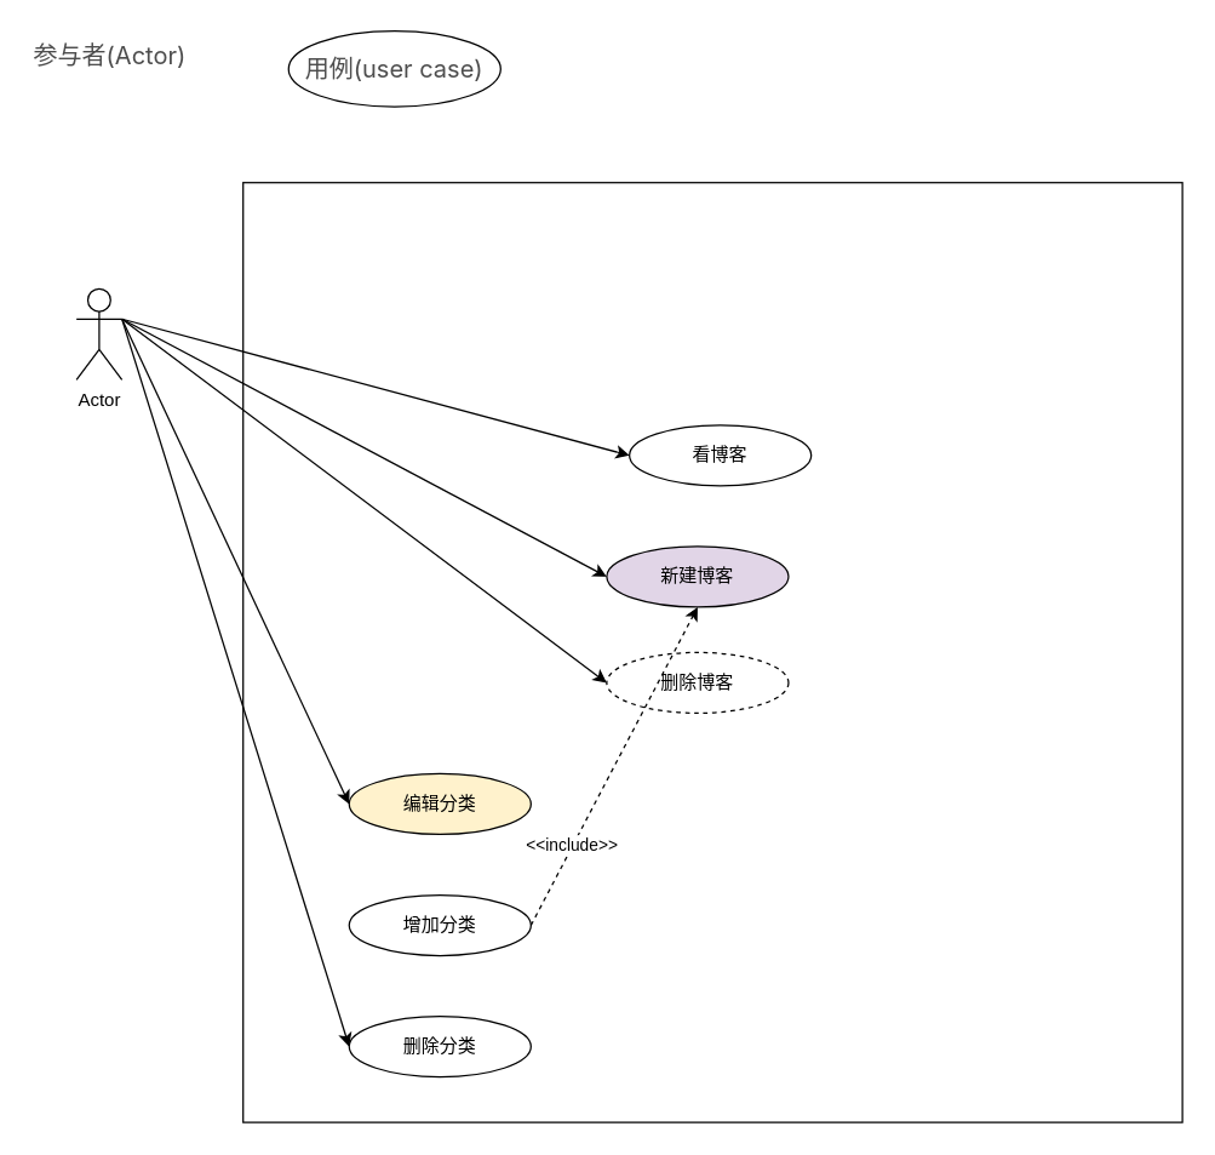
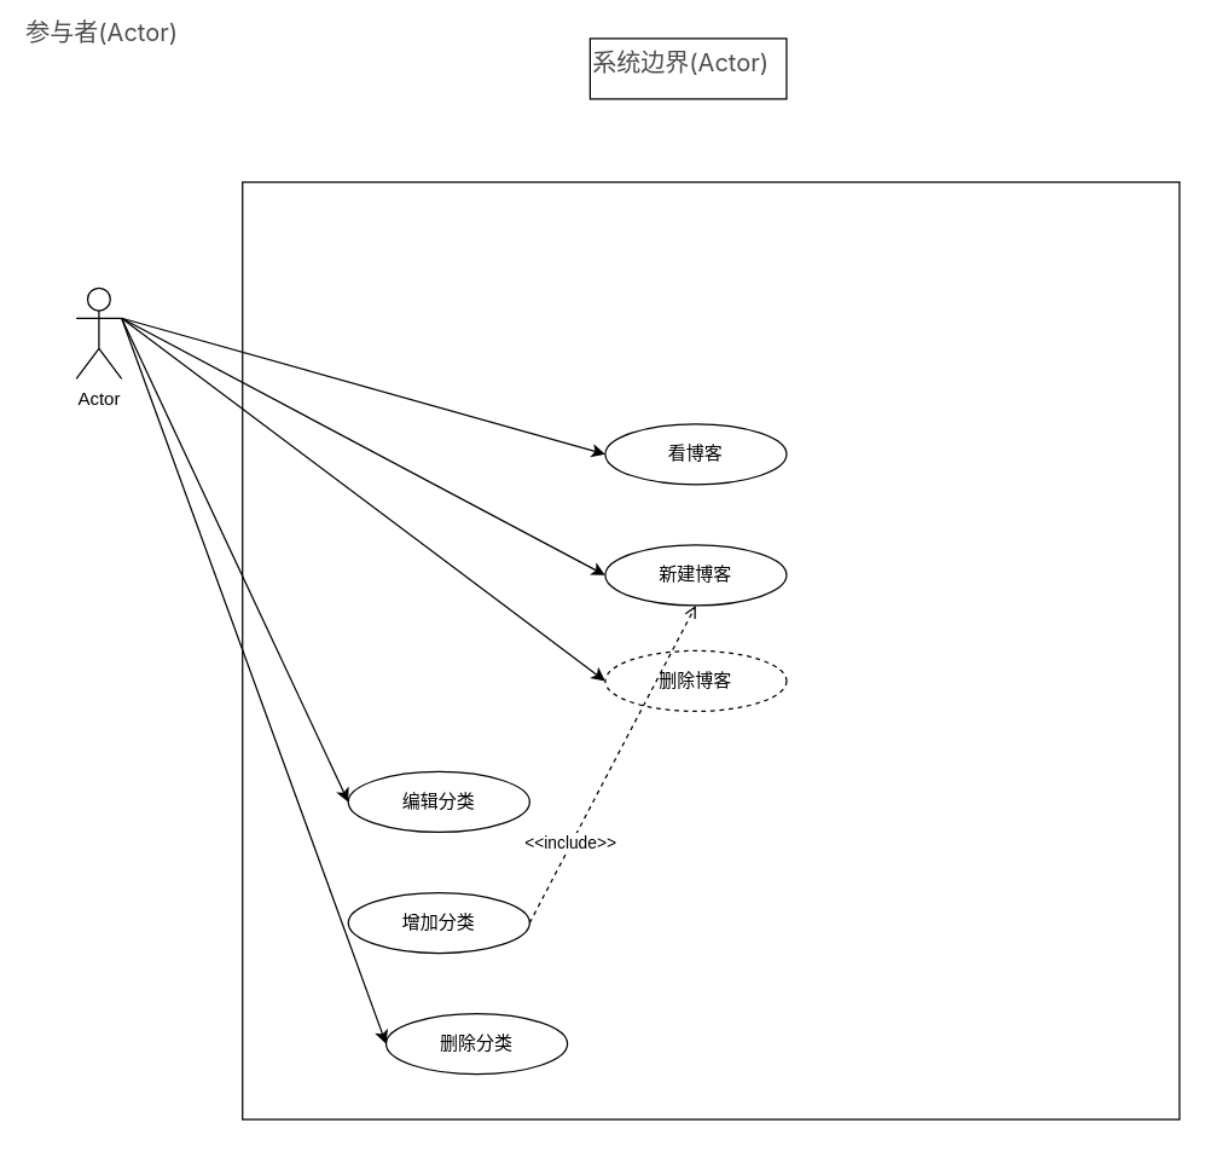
  <mxCell id="0" />
  <mxCell id="1" parent="0" />
  <mxCell id="2" value="Actor" style="shape=umlActor;verticalLabelPosition=bottom;verticalAlign=top;html=1;outlineConnect=0;" vertex="1" parent="1"><mxGeometry x="50" y="190" width="30" height="60" as="geometry" /></mxCell>
  <mxCell id="3" value="" style="whiteSpace=wrap;html=1;aspect=fixed;" vertex="1" parent="1"><mxGeometry x="160" y="120" width="620" height="620" as="geometry" /></mxCell>
- <mxCell id="4" value="&lt;span style=&quot;color: rgb(77, 77, 77); font-family: -apple-system, &amp;quot;SF UI Text&amp;quot;, Arial, &amp;quot;PingFang SC&amp;quot;, &amp;quot;Hiragino Sans GB&amp;quot;, &amp;quot;Microsoft YaHei&amp;quot;, &amp;quot;WenQuanYi Micro Hei&amp;quot;, sans-serif, SimHei, SimSun; font-size: 16px; font-style: normal; font-variant-ligatures: normal; font-variant-caps: normal; font-weight: 400; letter-spacing: normal; orphans: 2; text-align: start; text-indent: 0px; text-transform: none; widows: 2; word-spacing: 0px; -webkit-text-stroke-width: 0px; background-color: rgb(255, 255, 255); text-decoration-thickness: initial; text-decoration-style: initial; text-decoration-color: initial; float: none; display: inline !important;&quot;&gt;参与者(Actor)&lt;/span&gt;" style="text;whiteSpace=wrap;html=1;" vertex="1" parent="1"><mxGeometry x="20" y="20" width="130" height="40" as="geometry" /></mxCell>
- <mxCell id="6" value="&lt;span style=&quot;color: rgb(77, 77, 77); font-family: -apple-system, &amp;quot;SF UI Text&amp;quot;, Arial, &amp;quot;PingFang SC&amp;quot;, &amp;quot;Hiragino Sans GB&amp;quot;, &amp;quot;Microsoft YaHei&amp;quot;, &amp;quot;WenQuanYi Micro Hei&amp;quot;, sans-serif, SimHei, SimSun; font-size: 16px; text-align: start; background-color: rgb(255, 255, 255);&quot;&gt;用例(user case)&lt;/span&gt;" style="ellipse;whiteSpace=wrap;html=1;" vertex="1" parent="1"><mxGeometry x="190" y="20" width="140" height="50" as="geometry" /></mxCell>
+ <mxCell id="4" value="&lt;span style=&quot;color: rgb(77, 77, 77); font-family: -apple-system, &amp;quot;SF UI Text&amp;quot;, Arial, &amp;quot;PingFang SC&amp;quot;, &amp;quot;Hiragino Sans GB&amp;quot;, &amp;quot;Microsoft YaHei&amp;quot;, &amp;quot;WenQuanYi Micro Hei&amp;quot;, sans-serif, SimHei, SimSun; font-size: 16px; font-style: normal; font-variant-ligatures: normal; font-variant-caps: normal; font-weight: 400; letter-spacing: normal; orphans: 2; text-align: start; text-indent: 0px; text-transform: none; widows: 2; word-spacing: 0px; -webkit-text-stroke-width: 0px; background-color: rgb(255, 255, 255); text-decoration-thickness: initial; text-decoration-style: initial; text-decoration-color: initial; float: none; display: inline !important;&quot;&gt;参与者(Actor)&lt;/span&gt;" style="text;whiteSpace=wrap;html=1;" vertex="1" parent="1"><mxGeometry x="15" y="5" width="130" height="40" as="geometry" /></mxCell>
+ <mxCell id="5" value="&lt;span style=&quot;color: rgb(77, 77, 77); font-family: -apple-system, &amp;quot;SF UI Text&amp;quot;, Arial, &amp;quot;PingFang SC&amp;quot;, &amp;quot;Hiragino Sans GB&amp;quot;, &amp;quot;Microsoft YaHei&amp;quot;, &amp;quot;WenQuanYi Micro Hei&amp;quot;, sans-serif, SimHei, SimSun; font-size: 16px; font-style: normal; font-variant-ligatures: normal; font-variant-caps: normal; font-weight: 400; letter-spacing: normal; orphans: 2; text-align: start; text-indent: 0px; text-transform: none; widows: 2; word-spacing: 0px; -webkit-text-stroke-width: 0px; background-color: rgb(255, 255, 255); text-decoration-thickness: initial; text-decoration-style: initial; text-decoration-color: initial; float: none; display: inline !important;&quot;&gt;系统边界(Actor)&lt;/span&gt;" style="text;whiteSpace=wrap;html=1;strokeColor=default;" vertex="1" parent="1"><mxGeometry x="390" y="25" width="130" height="40" as="geometry" /></mxCell>
  <mxCell id="7" value="删除博客" style="ellipse;whiteSpace=wrap;html=1;dashed=1;" vertex="1" parent="1"><mxGeometry x="400" y="430" width="120" height="40" as="geometry" /></mxCell>
- <mxCell id="8" value="看博客" style="ellipse;whiteSpace=wrap;html=1;" vertex="1" parent="1"><mxGeometry x="415" y="280" width="120" height="40" as="geometry" /></mxCell>
- <mxCell id="9" value="新建博客" style="ellipse;whiteSpace=wrap;html=1;fillColor=#e1d5e7;" vertex="1" parent="1"><mxGeometry x="400" y="360" width="120" height="40" as="geometry" /></mxCell>
- <mxCell id="10" value="编辑分类" style="ellipse;whiteSpace=wrap;html=1;fillColor=#fff2cc;" vertex="1" parent="1"><mxGeometry x="230" y="510" width="120" height="40" as="geometry" /></mxCell>
- <mxCell id="11" value="删除分类" style="ellipse;whiteSpace=wrap;html=1;" vertex="1" parent="1"><mxGeometry x="230" y="670" width="120" height="40" as="geometry" /></mxCell>
+ <mxCell id="8" value="看博客" style="ellipse;whiteSpace=wrap;html=1;" vertex="1" parent="1"><mxGeometry x="400" y="280" width="120" height="40" as="geometry" /></mxCell>
+ <mxCell id="9" value="新建博客" style="ellipse;whiteSpace=wrap;html=1;" vertex="1" parent="1"><mxGeometry x="400" y="360" width="120" height="40" as="geometry" /></mxCell>
+ <mxCell id="10" value="编辑分类" style="ellipse;whiteSpace=wrap;html=1;" vertex="1" parent="1"><mxGeometry x="230" y="510" width="120" height="40" as="geometry" /></mxCell>
+ <mxCell id="11" value="删除分类" style="ellipse;whiteSpace=wrap;html=1;" vertex="1" parent="1"><mxGeometry x="255" y="670" width="120" height="40" as="geometry" /></mxCell>
  <mxCell id="12" value="增加分类" style="ellipse;whiteSpace=wrap;html=1;" vertex="1" parent="1"><mxGeometry x="230" y="590" width="120" height="40" as="geometry" /></mxCell>
  <mxCell id="13" value="" style="endArrow=classic;html=1;rounded=0;entryX=0;entryY=0.5;entryDx=0;entryDy=0;" edge="1" parent="1" target="8"><mxGeometry width="50" height="50" relative="1" as="geometry"><mxPoint x="80" y="210" as="sourcePoint" /><mxPoint x="240" y="230" as="targetPoint" /></mxGeometry></mxCell>
  <mxCell id="14" value="" style="endArrow=classic;html=1;rounded=0;entryX=0;entryY=0.5;entryDx=0;entryDy=0;" edge="1" parent="1" target="9"><mxGeometry width="50" height="50" relative="1" as="geometry"><mxPoint x="80" y="210" as="sourcePoint" /><mxPoint x="240" y="310" as="targetPoint" /></mxGeometry></mxCell>
  <mxCell id="15" value="" style="endArrow=classic;html=1;rounded=0;entryX=0;entryY=0.5;entryDx=0;entryDy=0;" edge="1" parent="1" target="7"><mxGeometry width="50" height="50" relative="1" as="geometry"><mxPoint x="80" y="210" as="sourcePoint" /><mxPoint x="240" y="390" as="targetPoint" /></mxGeometry></mxCell>
  <mxCell id="16" value="" style="endArrow=classic;html=1;rounded=0;entryX=0;entryY=0.5;entryDx=0;entryDy=0;" edge="1" parent="1" target="10"><mxGeometry width="50" height="50" relative="1" as="geometry"><mxPoint x="80" y="210" as="sourcePoint" /><mxPoint x="240" y="460" as="targetPoint" /></mxGeometry></mxCell>
  <mxCell id="17" value="" style="endArrow=classic;html=1;rounded=0;entryX=0;entryY=0.5;entryDx=0;entryDy=0;" edge="1" parent="1" target="11"><mxGeometry width="50" height="50" relative="1" as="geometry"><mxPoint x="80" y="210" as="sourcePoint" /><mxPoint x="240" y="620" as="targetPoint" /></mxGeometry></mxCell>
- <mxCell id="18" value="" style="endArrow=classic;html=1;rounded=0;dashed=1;entryX=0.5;entryY=1;entryDx=0;entryDy=0;exitX=1;exitY=0.5;exitDx=0;exitDy=0;" edge="1" parent="1" source="12" target="9"><mxGeometry width="50" height="50" relative="1" as="geometry"><mxPoint x="360" y="700" as="sourcePoint" /><mxPoint x="470" y="480" as="targetPoint" /></mxGeometry></mxCell>
+ <mxCell id="18" value="" style="endArrow=open;html=1;rounded=0;dashed=1;entryX=0.5;entryY=1;entryDx=0;entryDy=0;exitX=1;exitY=0.5;exitDx=0;exitDy=0;" edge="1" parent="1" source="12" target="9"><mxGeometry width="50" height="50" relative="1" as="geometry"><mxPoint x="360" y="700" as="sourcePoint" /><mxPoint x="470" y="480" as="targetPoint" /></mxGeometry></mxCell>
  <mxCell id="19" value="&amp;lt;&amp;lt;include&amp;gt;&amp;gt;" style="edgeLabel;html=1;align=center;verticalAlign=middle;resizable=0;points=[];" vertex="1" connectable="0" parent="18"><mxGeometry x="-0.498" y="1" relative="1" as="geometry"><mxPoint as="offset" /></mxGeometry></mxCell>
